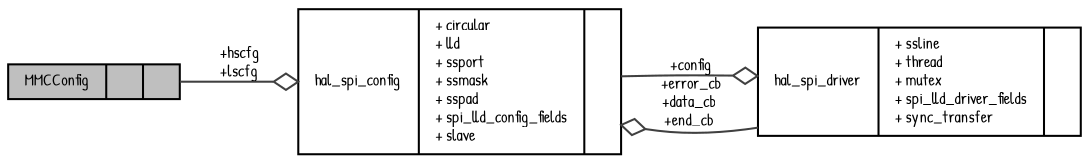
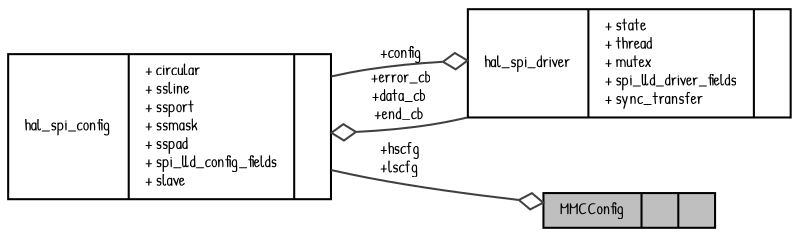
  digraph {
    fontname="Patrick Hand"
    rankdir=LR
    node [color=black fontname="Patrick Hand" fontsize=8 shape=record]
    edge [arrowhead=odiamond color=grey25 fontname="Patrick Hand" fontsize=8 labelfontname=Helvetica labelfontsize=8 style=solid]
    n1 [fillcolor=grey75 fontcolor=black height=0.2 label="{MMCConfig\n||}" style=filled width=0.4]
-   n2 [height=0.2 label="{hal_spi_driver\n|+ ssline\l+ thread\l+ mutex\l+ spi_lld_driver_fields\l+ sync_transfer\l|}" width=0.4]
-   n3 [height=0.2 label="{hal_spi_config\n|+ circular\l+ lld\l+ ssport\l+ ssmask\l+ sspad\l+ spi_lld_config_fields\l+ slave\l|}" width=0.4]
+   n2 [height=0.2 label="{hal_spi_driver\n|+ state\l+ thread\l+ mutex\l+ spi_lld_driver_fields\l+ sync_transfer\l|}" width=0.4]
+   n3 [height=0.2 label="{hal_spi_config\n|+ circular\l+ ssline\l+ ssport\l+ ssmask\l+ sspad\l+ spi_lld_config_fields\l+ slave\l|}" width=0.4]
    n2 -> n3 [label=" +error_cb\n+data_cb\n+end_cb"]
-   n1 -> n3 [label=" +hscfg\n+lscfg"]
+   n3 -> n1 [label=" +hscfg\n+lscfg"]
    n3 -> n2 [label=" +config"]
  }
